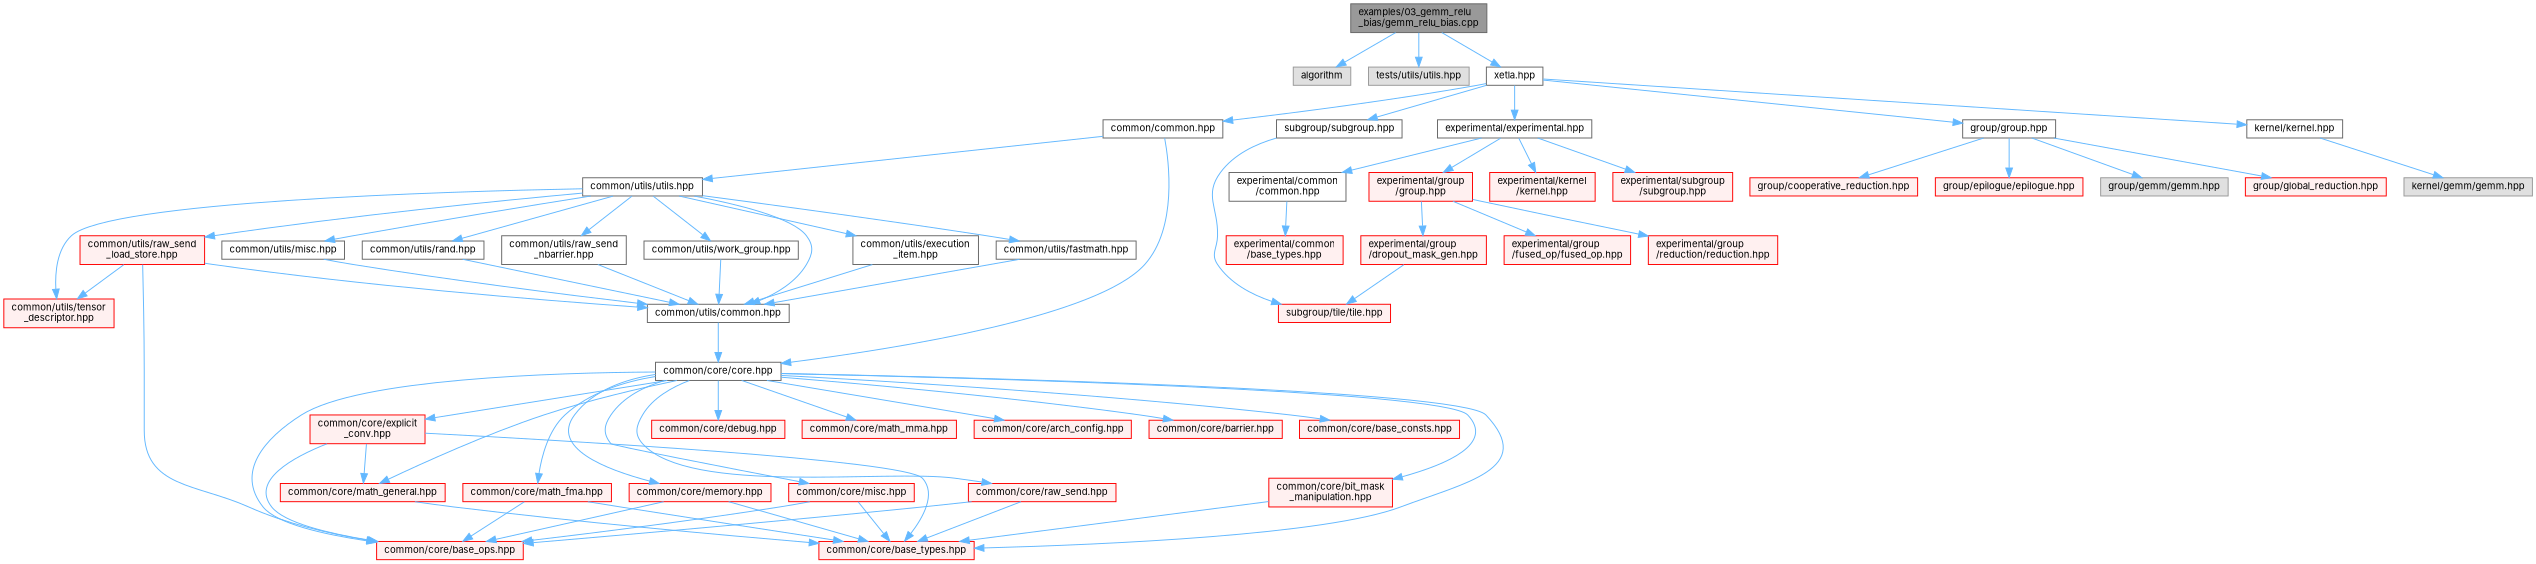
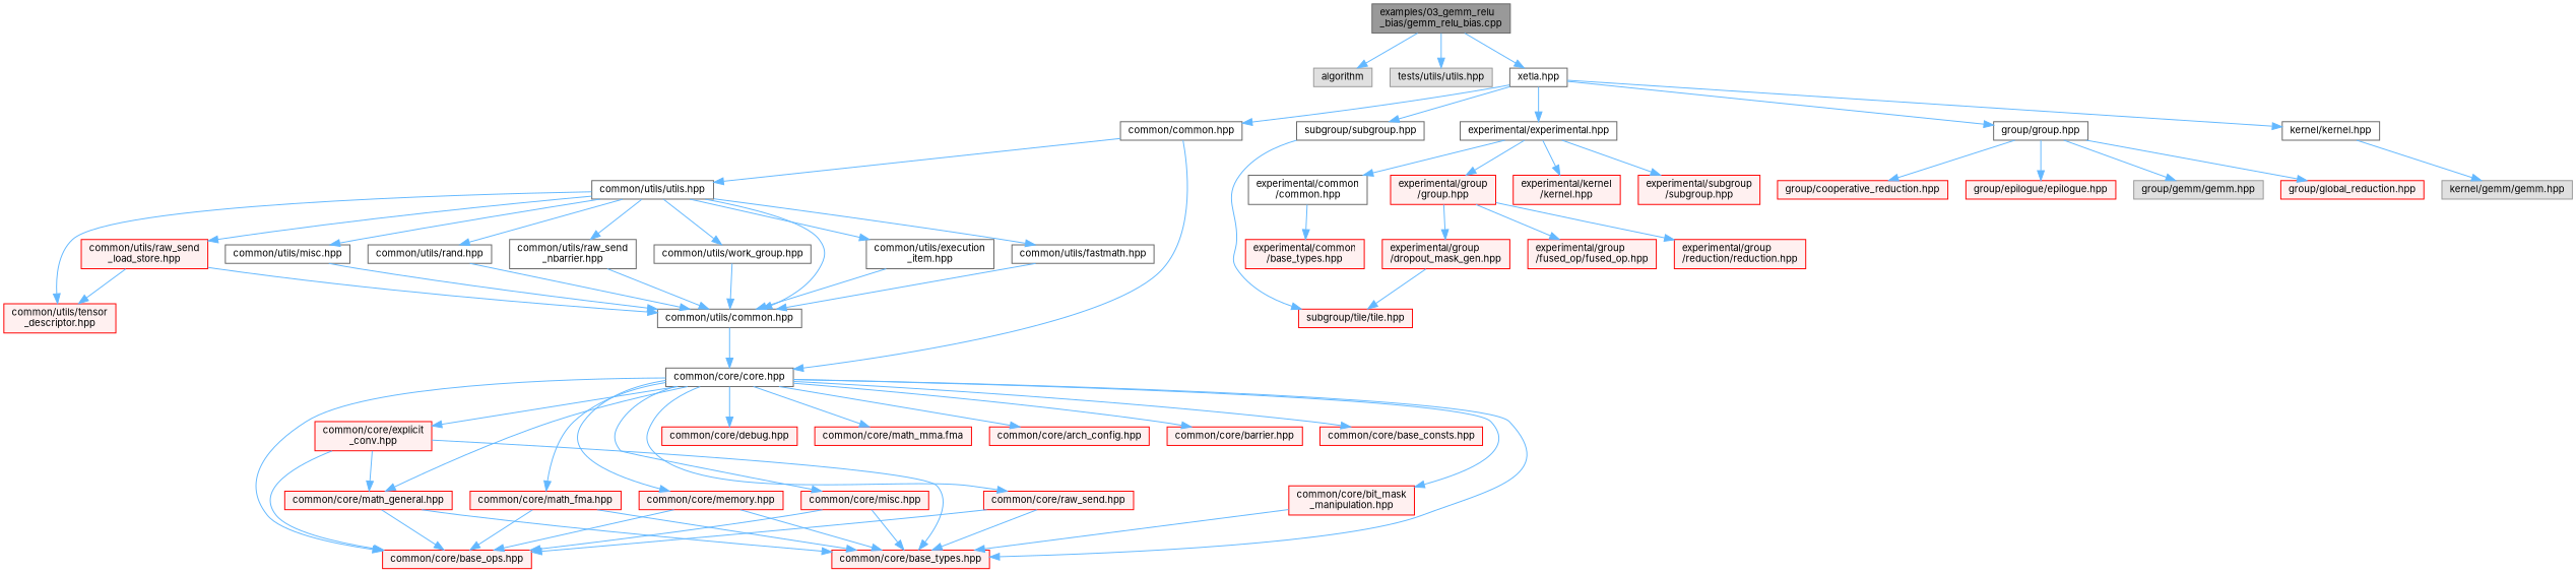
  digraph {
    fontname=Inter
    node [color=red fillcolor="#FFF0F0" fontname=Inter fontsize=10 shape=box style=filled]
    edge [color=steelblue1 fontname=Inter fontsize=10 labelfontname=Helvetica labelfontsize=10 style=solid]
    n1 [color=gray40 fillcolor=grey60 fontcolor=black height=0.2 label="examples/03_gemm_relu\l_bias/gemm_relu_bias.cpp" width=0.4]
    n2 [color=grey60 fillcolor="#E0E0E0" height=0.2 label=algorithm width=0.4]
    n3 [color=grey60 fillcolor="#E0E0E0" height=0.2 label="tests/utils/utils.hpp" width=0.4]
    n4 [color=grey40 fillcolor=white height=0.2 label="xetla.hpp" width=0.4]
    n5 [color=grey40 fillcolor=white height=0.2 label="common/common.hpp" width=0.4]
    n6 [color=grey40 fillcolor=white height=0.2 label="experimental/experimental.hpp" width=0.4]
    n7 [color=grey40 fillcolor=white height=0.2 label="group/group.hpp" width=0.4]
    n8 [color=grey40 fillcolor=white height=0.2 label="kernel/kernel.hpp" width=0.4]
    n9 [color=grey40 fillcolor=white height=0.2 label="subgroup/subgroup.hpp" width=0.4]
    n10 [color=grey40 fillcolor=white height=0.2 label="common/core/core.hpp" width=0.4]
    n11 [color=grey40 fillcolor=white height=0.2 label="common/utils/utils.hpp" width=0.4]
    n12 [color=grey40 fillcolor=white height=0.2 label="experimental/common\l/common.hpp" width=0.4]
    n13 [height=0.2 label="experimental/group\l/group.hpp" width=0.4]
    n14 [height=0.2 label="experimental/kernel\l/kernel.hpp" width=0.4]
    n15 [height=0.2 label="experimental/subgroup\l/subgroup.hpp" width=0.4]
    n16 [height=0.2 label="group/cooperative_reduction.hpp" width=0.4]
    n17 [height=0.2 label="group/epilogue/epilogue.hpp" width=0.4]
    n18 [color=grey60 fillcolor="#E0E0E0" height=0.2 label="group/gemm/gemm.hpp" width=0.4]
    n19 [height=0.2 label="group/global_reduction.hpp" width=0.4]
    n20 [color=grey60 fillcolor="#E0E0E0" height=0.2 label="kernel/gemm/gemm.hpp" width=0.4]
    n21 [height=0.2 label="subgroup/tile/tile.hpp" width=0.4]
    n22 [height=0.2 label="common/core/arch_config.hpp" width=0.4]
    n23 [height=0.2 label="common/core/barrier.hpp" width=0.4]
    n24 [height=0.2 label="common/core/base_consts.hpp" width=0.4]
    n25 [height=0.2 label="common/core/base_ops.hpp" width=0.4]
    n26 [height=0.2 label="common/core/base_types.hpp" width=0.4]
    n27 [height=0.2 label="common/core/bit_mask\l_manipulation.hpp" width=0.4]
    n28 [height=0.2 label="common/core/debug.hpp" width=0.4]
    n29 [height=0.2 label="common/core/explicit\l_conv.hpp" width=0.4]
    n30 [height=0.2 label="common/core/math_general.hpp" width=0.4]
    n31 [height=0.2 label="common/core/math_fma.hpp" width=0.4]
-   n32 [height=0.2 label="common/core/math_mma.hpp" width=0.4]
+   n32 [height=0.2 label="common/core/math_mma.fma" width=0.4]
    n33 [height=0.2 label="common/core/memory.hpp" width=0.4]
    n34 [height=0.2 label="common/core/misc.hpp" width=0.4]
    n35 [height=0.2 label="common/core/raw_send.hpp" width=0.4]
    n36 [color=grey40 fillcolor=white height=0.2 label="common/utils/common.hpp" width=0.4]
    n37 [color=grey40 fillcolor=white height=0.2 label="common/utils/execution\l_item.hpp" width=0.4]
    n38 [color=grey40 fillcolor=white height=0.2 label="common/utils/fastmath.hpp" width=0.4]
    n39 [height=0.2 label="common/utils/raw_send\l_load_store.hpp" width=0.4]
    n40 [height=0.2 label="common/utils/tensor\l_descriptor.hpp" width=0.4]
    n41 [color=grey40 fillcolor=white height=0.2 label="common/utils/misc.hpp" width=0.4]
    n42 [color=grey40 fillcolor=white height=0.2 label="common/utils/rand.hpp" width=0.4]
    n43 [color=grey40 fillcolor=white height=0.2 label="common/utils/raw_send\l_nbarrier.hpp" width=0.4]
    n44 [color=grey40 fillcolor=white height=0.2 label="common/utils/work_group.hpp" width=0.4]
    n45 [height=0.2 label="experimental/common\l/base_types.hpp" width=0.4]
    n46 [height=0.2 label="experimental/group\l/dropout_mask_gen.hpp" width=0.4]
    n47 [height=0.2 label="experimental/group\l/fused_op/fused_op.hpp" width=0.4]
    n48 [height=0.2 label="experimental/group\l/reduction/reduction.hpp" width=0.4]
    n1 -> n2
    n1 -> n3
    n1 -> n4
    n4 -> n5
    n4 -> n6
    n4 -> n7
    n4 -> n8
    n4 -> n9
    n5 -> n10
    n5 -> n11
    n6 -> n12
    n6 -> n13
    n6 -> n14
    n6 -> n15
    n7 -> n16
    n7 -> n17
    n7 -> n18
    n7 -> n19
    n8 -> n20
    n9 -> n21
    n10 -> n22
    n10 -> n23
    n10 -> n24
    n10 -> n25
    n10 -> n26
    n10 -> n27
    n10 -> n28
    n10 -> n29
    n10 -> n30
    n10 -> n31
    n10 -> n32
    n10 -> n33
    n10 -> n34
    n10 -> n35
    n11 -> n36
    n11 -> n37
    n11 -> n38
    n11 -> n39
    n11 -> n40
    n11 -> n41
    n11 -> n42
    n11 -> n43
    n11 -> n44
    n12 -> n45
    n13 -> n46
    n13 -> n47
    n13 -> n48
    n27 -> n26
    n29 -> n25
    n29 -> n26
    n29 -> n30
-   n39 -> n25
+   n30 -> n25
    n30 -> n26
    n31 -> n25
    n31 -> n26
    n33 -> n25
    n33 -> n26
    n34 -> n25
    n34 -> n26
    n35 -> n25
    n35 -> n26
    n36 -> n10
    n37 -> n36
    n38 -> n36
    n39 -> n36
    n39 -> n40
    n41 -> n36
    n42 -> n36
    n43 -> n36
    n44 -> n36
    n46 -> n21
  }
